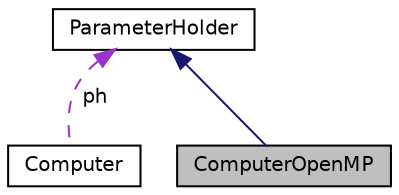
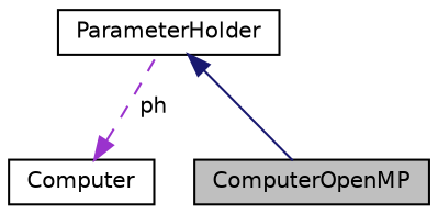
  digraph {
    node [color=black fillcolor=white fontname=Helvetica fontsize=10 shape=record style=filled]
    edge [dir=back fontname=Helvetica fontsize=10 labelfontname=Helvetica labelfontsize=10]
    n1 [fillcolor=grey75 fontcolor=black height=0.2 label=ComputerOpenMP width=0.4]
    n2 [height=0.2 label=Computer width=0.4]
    n3 [height=0.2 label=ParameterHolder width=0.4]
    n3 -> n1 [color=midnightblue style=solid]
-   n3 -> n2 [color=darkorchid3 label=" ph" style=dashed]
+   n2 -> n3 [color=darkorchid3 label=" ph" style=dashed]
  }
